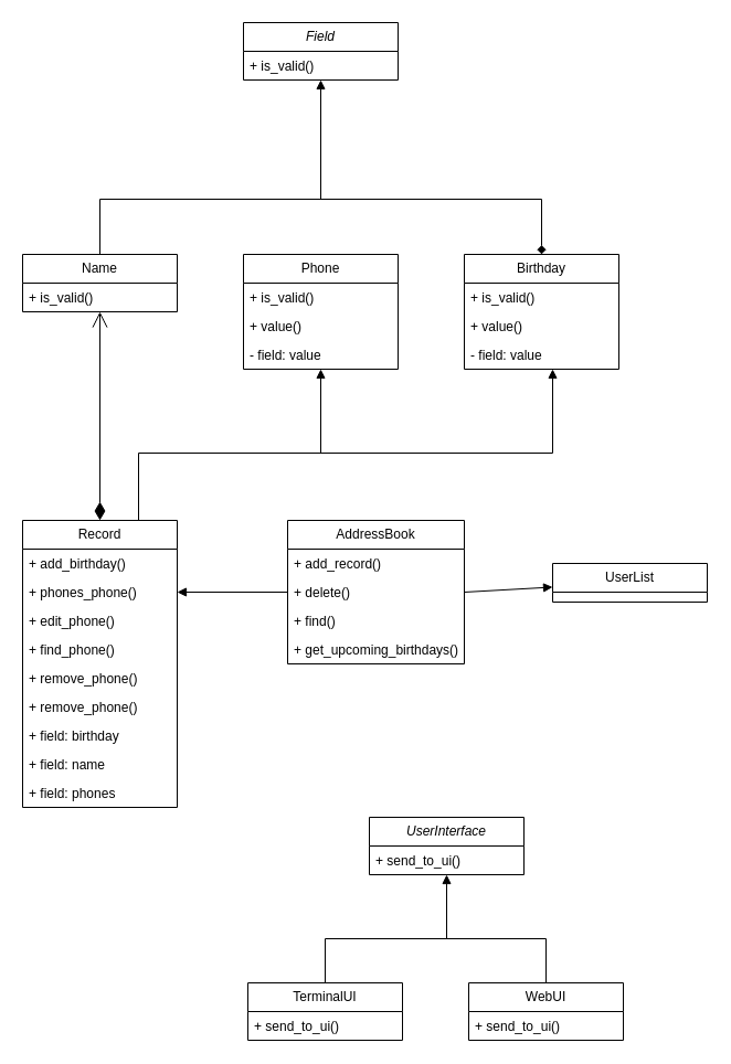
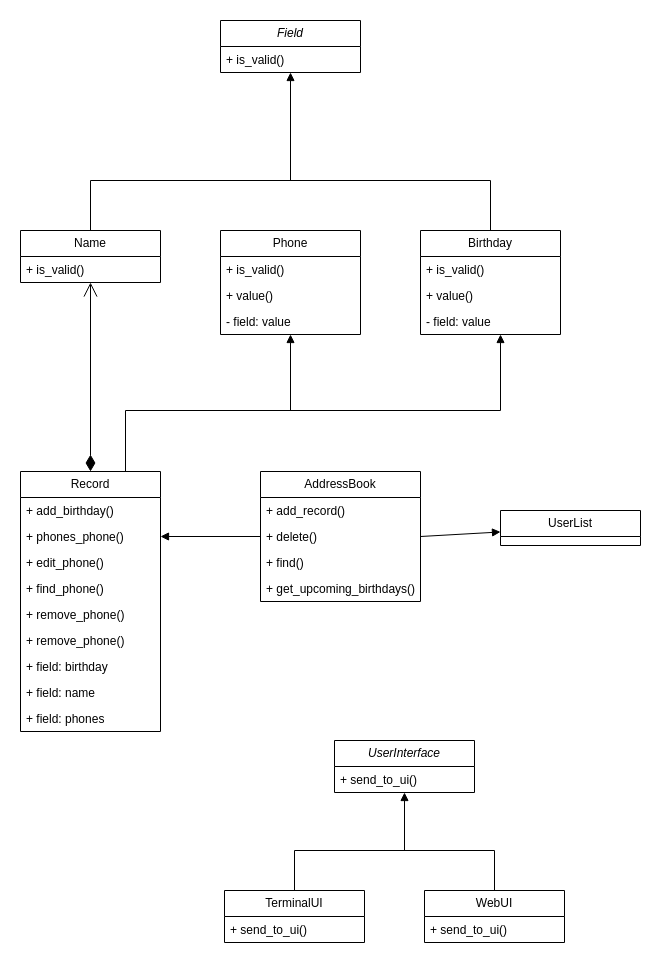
  <mxCell id="0" />
  <mxCell id="1" parent="0" />
  <mxCell id="2" value="&lt;i&gt;Field&lt;/i&gt;" style="swimlane;fontStyle=0;childLayout=stackLayout;horizontal=1;startSize=26;fillColor=none;horizontalStack=0;resizeParent=1;resizeParentMax=0;resizeLast=0;collapsible=1;marginBottom=0;whiteSpace=wrap;html=1;" parent="1" vertex="1"><mxGeometry x="220" y="20" width="140" height="52" as="geometry" /></mxCell>
  <mxCell id="3" value="+ is_valid()" style="text;strokeColor=none;fillColor=none;align=left;verticalAlign=top;spacingLeft=4;spacingRight=4;overflow=hidden;rotatable=0;points=[[0,0.5],[1,0.5]];portConstraint=eastwest;whiteSpace=wrap;html=1;" parent="2" vertex="1"><mxGeometry y="26" width="140" height="26" as="geometry" /></mxCell>
  <mxCell id="4" value="Phone" style="swimlane;fontStyle=0;childLayout=stackLayout;horizontal=1;startSize=26;fillColor=none;horizontalStack=0;resizeParent=1;resizeParentMax=0;resizeLast=0;collapsible=1;marginBottom=0;whiteSpace=wrap;html=1;" parent="1" vertex="1"><mxGeometry x="220" y="230" width="140" height="104" as="geometry" /></mxCell>
  <mxCell id="5" value="+ is_valid()" style="text;strokeColor=none;fillColor=none;align=left;verticalAlign=top;spacingLeft=4;spacingRight=4;overflow=hidden;rotatable=0;points=[[0,0.5],[1,0.5]];portConstraint=eastwest;whiteSpace=wrap;html=1;" parent="4" vertex="1"><mxGeometry y="26" width="140" height="26" as="geometry" /></mxCell>
  <mxCell id="6" value="+ value()" style="text;strokeColor=none;fillColor=none;align=left;verticalAlign=top;spacingLeft=4;spacingRight=4;overflow=hidden;rotatable=0;points=[[0,0.5],[1,0.5]];portConstraint=eastwest;whiteSpace=wrap;html=1;" parent="4" vertex="1"><mxGeometry y="52" width="140" height="26" as="geometry" /></mxCell>
  <mxCell id="7" value="- field: value" style="text;strokeColor=none;fillColor=none;align=left;verticalAlign=top;spacingLeft=4;spacingRight=4;overflow=hidden;rotatable=0;points=[[0,0.5],[1,0.5]];portConstraint=eastwest;whiteSpace=wrap;html=1;" parent="4" vertex="1"><mxGeometry y="78" width="140" height="26" as="geometry" /></mxCell>
  <mxCell id="8" value="Name" style="swimlane;fontStyle=0;childLayout=stackLayout;horizontal=1;startSize=26;fillColor=none;horizontalStack=0;resizeParent=1;resizeParentMax=0;resizeLast=0;collapsible=1;marginBottom=0;whiteSpace=wrap;html=1;" parent="1" vertex="1"><mxGeometry x="20" y="230" width="140" height="52" as="geometry" /></mxCell>
  <mxCell id="9" value="+ is_valid()" style="text;strokeColor=none;fillColor=none;align=left;verticalAlign=top;spacingLeft=4;spacingRight=4;overflow=hidden;rotatable=0;points=[[0,0.5],[1,0.5]];portConstraint=eastwest;whiteSpace=wrap;html=1;" parent="8" vertex="1"><mxGeometry y="26" width="140" height="26" as="geometry" /></mxCell>
  <mxCell id="10" value="Birthday" style="swimlane;fontStyle=0;childLayout=stackLayout;horizontal=1;startSize=26;fillColor=none;horizontalStack=0;resizeParent=1;resizeParentMax=0;resizeLast=0;collapsible=1;marginBottom=0;whiteSpace=wrap;html=1;" parent="1" vertex="1"><mxGeometry x="420" y="230" width="140" height="104" as="geometry" /></mxCell>
  <mxCell id="11" value="+ is_valid()" style="text;strokeColor=none;fillColor=none;align=left;verticalAlign=top;spacingLeft=4;spacingRight=4;overflow=hidden;rotatable=0;points=[[0,0.5],[1,0.5]];portConstraint=eastwest;whiteSpace=wrap;html=1;" parent="10" vertex="1"><mxGeometry y="26" width="140" height="26" as="geometry" /></mxCell>
  <mxCell id="12" value="+ value()" style="text;strokeColor=none;fillColor=none;align=left;verticalAlign=top;spacingLeft=4;spacingRight=4;overflow=hidden;rotatable=0;points=[[0,0.5],[1,0.5]];portConstraint=eastwest;whiteSpace=wrap;html=1;" parent="10" vertex="1"><mxGeometry y="52" width="140" height="26" as="geometry" /></mxCell>
  <mxCell id="13" value="- field: value" style="text;strokeColor=none;fillColor=none;align=left;verticalAlign=top;spacingLeft=4;spacingRight=4;overflow=hidden;rotatable=0;points=[[0,0.5],[1,0.5]];portConstraint=eastwest;whiteSpace=wrap;html=1;" parent="10" vertex="1"><mxGeometry y="78" width="140" height="26" as="geometry" /></mxCell>
  <mxCell id="14" value="Record" style="swimlane;fontStyle=0;childLayout=stackLayout;horizontal=1;startSize=26;fillColor=none;horizontalStack=0;resizeParent=1;resizeParentMax=0;resizeLast=0;collapsible=1;marginBottom=0;whiteSpace=wrap;html=1;" vertex="1" parent="1"><mxGeometry x="20" y="471" width="140" height="260" as="geometry" /></mxCell>
  <mxCell id="15" value="+ add_birthday()" style="text;strokeColor=none;fillColor=none;align=left;verticalAlign=top;spacingLeft=4;spacingRight=4;overflow=hidden;rotatable=0;points=[[0,0.5],[1,0.5]];portConstraint=eastwest;whiteSpace=wrap;html=1;" vertex="1" parent="14"><mxGeometry y="26" width="140" height="26" as="geometry" /></mxCell>
  <mxCell id="16" value="+ phones_phone()" style="text;strokeColor=none;fillColor=none;align=left;verticalAlign=top;spacingLeft=4;spacingRight=4;overflow=hidden;rotatable=0;points=[[0,0.5],[1,0.5]];portConstraint=eastwest;whiteSpace=wrap;html=1;" vertex="1" parent="14"><mxGeometry y="52" width="140" height="26" as="geometry" /></mxCell>
  <mxCell id="17" value="+&amp;nbsp;edit_phone()" style="text;strokeColor=none;fillColor=none;align=left;verticalAlign=top;spacingLeft=4;spacingRight=4;overflow=hidden;rotatable=0;points=[[0,0.5],[1,0.5]];portConstraint=eastwest;whiteSpace=wrap;html=1;" vertex="1" parent="14"><mxGeometry y="78" width="140" height="26" as="geometry" /></mxCell>
  <mxCell id="18" value="+ find_phone()" style="text;strokeColor=none;fillColor=none;align=left;verticalAlign=top;spacingLeft=4;spacingRight=4;overflow=hidden;rotatable=0;points=[[0,0.5],[1,0.5]];portConstraint=eastwest;whiteSpace=wrap;html=1;" vertex="1" parent="14"><mxGeometry y="104" width="140" height="26" as="geometry" /></mxCell>
  <mxCell id="19" value="+ remove_phone()" style="text;strokeColor=none;fillColor=none;align=left;verticalAlign=top;spacingLeft=4;spacingRight=4;overflow=hidden;rotatable=0;points=[[0,0.5],[1,0.5]];portConstraint=eastwest;whiteSpace=wrap;html=1;" vertex="1" parent="14"><mxGeometry y="130" width="140" height="26" as="geometry" /></mxCell>
  <mxCell id="20" value="+ remove_phone()" style="text;strokeColor=none;fillColor=none;align=left;verticalAlign=top;spacingLeft=4;spacingRight=4;overflow=hidden;rotatable=0;points=[[0,0.5],[1,0.5]];portConstraint=eastwest;whiteSpace=wrap;html=1;" vertex="1" parent="14"><mxGeometry y="156" width="140" height="26" as="geometry" /></mxCell>
  <mxCell id="21" value="+ field: birthday" style="text;strokeColor=none;fillColor=none;align=left;verticalAlign=top;spacingLeft=4;spacingRight=4;overflow=hidden;rotatable=0;points=[[0,0.5],[1,0.5]];portConstraint=eastwest;whiteSpace=wrap;html=1;" vertex="1" parent="14"><mxGeometry y="182" width="140" height="26" as="geometry" /></mxCell>
  <mxCell id="22" value="+ field: name" style="text;strokeColor=none;fillColor=none;align=left;verticalAlign=top;spacingLeft=4;spacingRight=4;overflow=hidden;rotatable=0;points=[[0,0.5],[1,0.5]];portConstraint=eastwest;whiteSpace=wrap;html=1;" vertex="1" parent="14"><mxGeometry y="208" width="140" height="26" as="geometry" /></mxCell>
  <mxCell id="23" value="+ field: phones" style="text;strokeColor=none;fillColor=none;align=left;verticalAlign=top;spacingLeft=4;spacingRight=4;overflow=hidden;rotatable=0;points=[[0,0.5],[1,0.5]];portConstraint=eastwest;whiteSpace=wrap;html=1;" vertex="1" parent="14"><mxGeometry y="234" width="140" height="26" as="geometry" /></mxCell>
  <mxCell id="24" value="AddressBook" style="swimlane;fontStyle=0;childLayout=stackLayout;horizontal=1;startSize=26;fillColor=none;horizontalStack=0;resizeParent=1;resizeParentMax=0;resizeLast=0;collapsible=1;marginBottom=0;whiteSpace=wrap;html=1;" vertex="1" parent="1"><mxGeometry x="260" y="471" width="160" height="130" as="geometry" /></mxCell>
  <mxCell id="25" value="+ add_record()" style="text;strokeColor=none;fillColor=none;align=left;verticalAlign=top;spacingLeft=4;spacingRight=4;overflow=hidden;rotatable=0;points=[[0,0.5],[1,0.5]];portConstraint=eastwest;whiteSpace=wrap;html=1;" vertex="1" parent="24"><mxGeometry y="26" width="160" height="26" as="geometry" /></mxCell>
  <mxCell id="26" value="+ delete()" style="text;strokeColor=none;fillColor=none;align=left;verticalAlign=top;spacingLeft=4;spacingRight=4;overflow=hidden;rotatable=0;points=[[0,0.5],[1,0.5]];portConstraint=eastwest;whiteSpace=wrap;html=1;" vertex="1" parent="24"><mxGeometry y="52" width="160" height="26" as="geometry" /></mxCell>
  <mxCell id="27" value="+ find()" style="text;strokeColor=none;fillColor=none;align=left;verticalAlign=top;spacingLeft=4;spacingRight=4;overflow=hidden;rotatable=0;points=[[0,0.5],[1,0.5]];portConstraint=eastwest;whiteSpace=wrap;html=1;" vertex="1" parent="24"><mxGeometry y="78" width="160" height="26" as="geometry" /></mxCell>
  <mxCell id="28" value="+ get_upcoming_birthdays()" style="text;strokeColor=none;fillColor=none;align=left;verticalAlign=top;spacingLeft=4;spacingRight=4;overflow=hidden;rotatable=0;points=[[0,0.5],[1,0.5]];portConstraint=eastwest;whiteSpace=wrap;html=1;" vertex="1" parent="24"><mxGeometry y="104" width="160" height="26" as="geometry" /></mxCell>
  <mxCell id="29" value="UserList" style="swimlane;fontStyle=0;childLayout=stackLayout;horizontal=1;startSize=26;fillColor=none;horizontalStack=0;resizeParent=1;resizeParentMax=0;resizeLast=0;collapsible=1;marginBottom=0;whiteSpace=wrap;html=1;" vertex="1" parent="1"><mxGeometry x="500" y="510" width="140" height="35" as="geometry" /></mxCell>
  <mxCell id="30" value="&lt;i&gt;UserInterface&lt;/i&gt;" style="swimlane;fontStyle=0;childLayout=stackLayout;horizontal=1;startSize=26;fillColor=none;horizontalStack=0;resizeParent=1;resizeParentMax=0;resizeLast=0;collapsible=1;marginBottom=0;whiteSpace=wrap;html=1;" vertex="1" parent="1"><mxGeometry x="334" y="740" width="140" height="52" as="geometry" /></mxCell>
  <mxCell id="31" value="+ send_to_ui()" style="text;strokeColor=none;fillColor=none;align=left;verticalAlign=top;spacingLeft=4;spacingRight=4;overflow=hidden;rotatable=0;points=[[0,0.5],[1,0.5]];portConstraint=eastwest;whiteSpace=wrap;html=1;" vertex="1" parent="30"><mxGeometry y="26" width="140" height="26" as="geometry" /></mxCell>
  <mxCell id="32" value="WebUI" style="swimlane;fontStyle=0;childLayout=stackLayout;horizontal=1;startSize=26;fillColor=none;horizontalStack=0;resizeParent=1;resizeParentMax=0;resizeLast=0;collapsible=1;marginBottom=0;whiteSpace=wrap;html=1;" vertex="1" parent="1"><mxGeometry x="424" y="890" width="140" height="52" as="geometry" /></mxCell>
  <mxCell id="33" value="+&amp;nbsp;send_to_ui()" style="text;strokeColor=none;fillColor=none;align=left;verticalAlign=top;spacingLeft=4;spacingRight=4;overflow=hidden;rotatable=0;points=[[0,0.5],[1,0.5]];portConstraint=eastwest;whiteSpace=wrap;html=1;" vertex="1" parent="32"><mxGeometry y="26" width="140" height="26" as="geometry" /></mxCell>
  <mxCell id="34" value="TerminalUI" style="swimlane;fontStyle=0;childLayout=stackLayout;horizontal=1;startSize=26;fillColor=none;horizontalStack=0;resizeParent=1;resizeParentMax=0;resizeLast=0;collapsible=1;marginBottom=0;whiteSpace=wrap;html=1;" vertex="1" parent="1"><mxGeometry x="224" y="890" width="140" height="52" as="geometry" /></mxCell>
  <mxCell id="35" value="+&amp;nbsp;send_to_ui()" style="text;strokeColor=none;fillColor=none;align=left;verticalAlign=top;spacingLeft=4;spacingRight=4;overflow=hidden;rotatable=0;points=[[0,0.5],[1,0.5]];portConstraint=eastwest;whiteSpace=wrap;html=1;" vertex="1" parent="34"><mxGeometry y="26" width="140" height="26" as="geometry" /></mxCell>
  <mxCell id="36" value="" style="html=1;verticalAlign=bottom;endArrow=block;curved=0;rounded=0;" edge="1" parent="1" target="2"><mxGeometry width="80" relative="1" as="geometry"><mxPoint x="290" y="180" as="sourcePoint" /><mxPoint x="290" y="93.996" as="targetPoint" /></mxGeometry></mxCell>
- <mxCell id="37" value="" style="endArrow=diamond;html=1;rounded=0;entryX=0.5;entryY=0;entryDx=0;entryDy=0;exitX=0.5;exitY=0;exitDx=0;exitDy=0;edgeStyle=orthogonalEdgeStyle;" edge="1" parent="1" source="8" target="10"><mxGeometry width="50" height="50" relative="1" as="geometry"><mxPoint x="390" y="340" as="sourcePoint" /><mxPoint x="440" y="290" as="targetPoint" /><Array as="points"><mxPoint x="90" y="180" /><mxPoint x="490" y="180" /></Array></mxGeometry></mxCell>
+ <mxCell id="37" value="" style="endArrow=none;html=1;rounded=0;entryX=0.5;entryY=0;entryDx=0;entryDy=0;exitX=0.5;exitY=0;exitDx=0;exitDy=0;edgeStyle=orthogonalEdgeStyle;" edge="1" parent="1" source="8" target="10"><mxGeometry width="50" height="50" relative="1" as="geometry"><mxPoint x="390" y="340" as="sourcePoint" /><mxPoint x="440" y="290" as="targetPoint" /><Array as="points"><mxPoint x="90" y="180" /><mxPoint x="490" y="180" /></Array></mxGeometry></mxCell>
  <mxCell id="38" value="" style="html=1;verticalAlign=bottom;endArrow=block;curved=0;rounded=0;exitX=1;exitY=0.5;exitDx=0;exitDy=0;" edge="1" parent="1" source="26" target="29"><mxGeometry width="80" relative="1" as="geometry"><mxPoint x="370" y="320" as="sourcePoint" /><mxPoint x="500" y="536" as="targetPoint" /></mxGeometry></mxCell>
  <mxCell id="39" value="" style="endArrow=open;html=1;endSize=12;startArrow=diamondThin;startSize=14;startFill=1;align=left;verticalAlign=bottom;rounded=0;exitX=0.5;exitY=0;exitDx=0;exitDy=0;" edge="1" parent="1" source="14" target="9"><mxGeometry x="-1" y="3" relative="1" as="geometry"><mxPoint x="60" y="471" as="sourcePoint" /><mxPoint x="60" y="334" as="targetPoint" /></mxGeometry></mxCell>
  <mxCell id="40" value="" style="html=1;verticalAlign=bottom;endArrow=block;curved=0;rounded=0;exitX=0;exitY=0.5;exitDx=0;exitDy=0;entryX=1;entryY=0.5;entryDx=0;entryDy=0;" edge="1" parent="1" source="26" target="16"><mxGeometry width="80" relative="1" as="geometry"><mxPoint x="370" y="520" as="sourcePoint" /><mxPoint x="450" y="520" as="targetPoint" /></mxGeometry></mxCell>
  <mxCell id="41" value="" style="html=1;verticalAlign=bottom;endArrow=block;rounded=0;exitX=0.75;exitY=0;exitDx=0;exitDy=0;edgeStyle=orthogonalEdgeStyle;" edge="1" parent="1" source="14" target="10"><mxGeometry width="80" relative="1" as="geometry"><mxPoint x="370" y="520" as="sourcePoint" /><mxPoint x="450" y="520" as="targetPoint" /><Array as="points"><mxPoint x="125" y="410" /><mxPoint x="500" y="410" /></Array></mxGeometry></mxCell>
  <mxCell id="42" value="" style="html=1;verticalAlign=bottom;endArrow=block;curved=0;rounded=0;" edge="1" parent="1" target="7"><mxGeometry width="80" relative="1" as="geometry"><mxPoint x="290" y="410" as="sourcePoint" /><mxPoint x="450" y="520" as="targetPoint" /></mxGeometry></mxCell>
  <mxCell id="43" value="" style="endArrow=none;html=1;rounded=0;exitX=0.5;exitY=0;exitDx=0;exitDy=0;entryX=0.5;entryY=0;entryDx=0;entryDy=0;edgeStyle=orthogonalEdgeStyle;" edge="1" parent="1" source="34" target="32"><mxGeometry width="50" height="50" relative="1" as="geometry"><mxPoint x="574" y="860" as="sourcePoint" /><mxPoint x="624" y="810" as="targetPoint" /><Array as="points"><mxPoint x="294" y="850" /><mxPoint x="494" y="850" /></Array></mxGeometry></mxCell>
  <mxCell id="44" value="" style="html=1;verticalAlign=bottom;endArrow=block;curved=0;rounded=0;" edge="1" parent="1" target="30"><mxGeometry width="80" relative="1" as="geometry"><mxPoint x="404" y="850" as="sourcePoint" /><mxPoint x="404" y="804" as="targetPoint" /></mxGeometry></mxCell>
